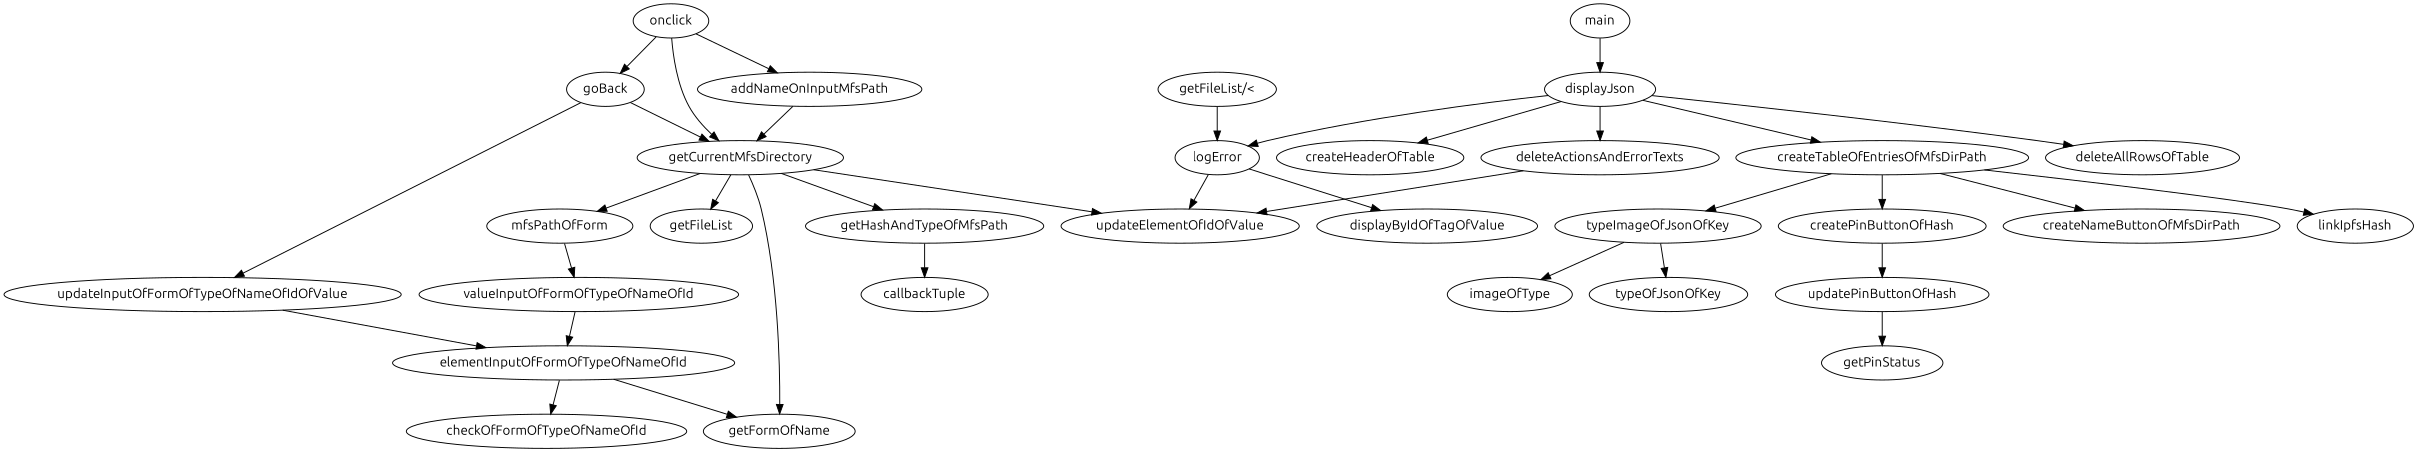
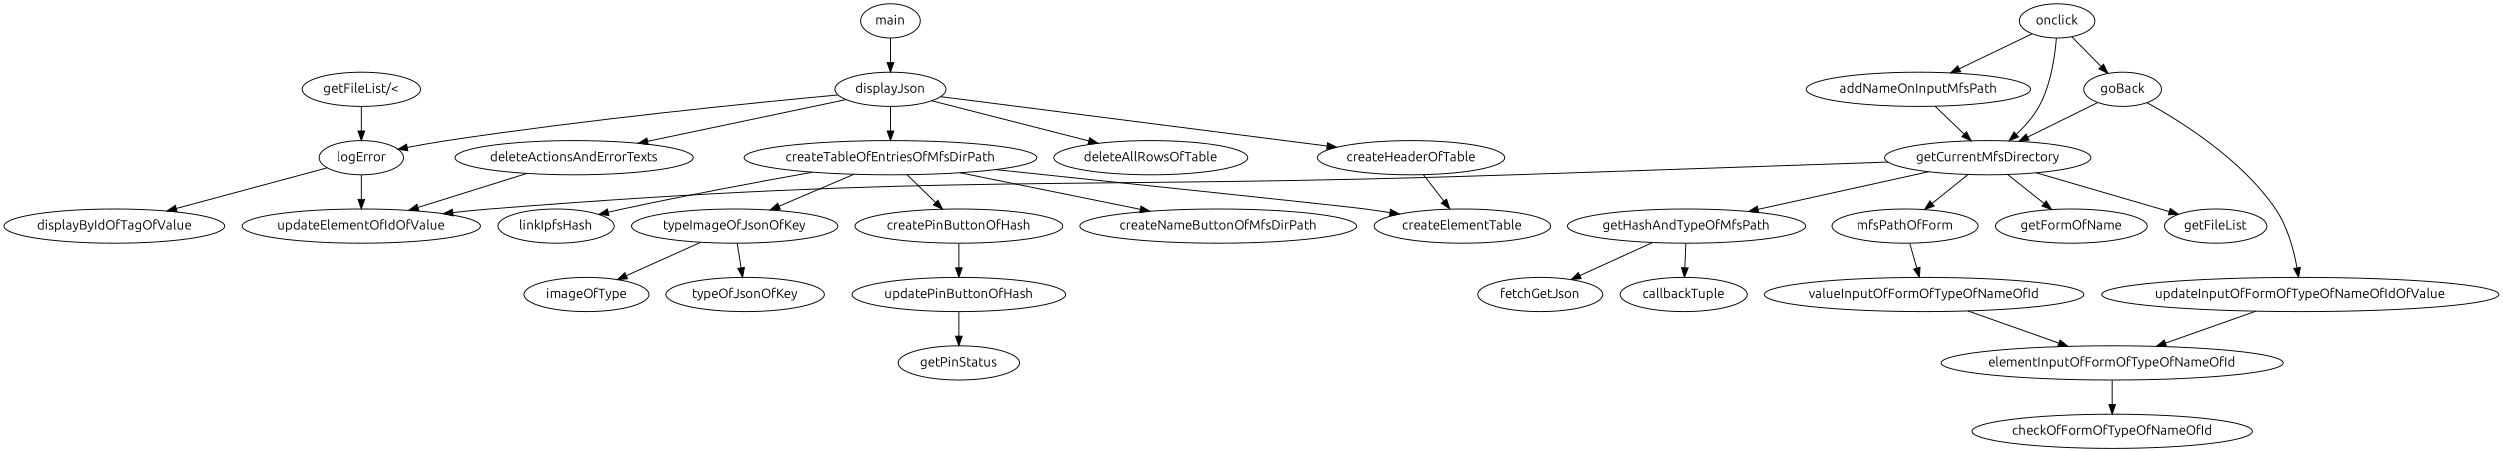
  digraph {
    fontname=Ubuntu
    node [fontname=Ubuntu]
    edge [fontname=Ubuntu]
    addNameOnInputMfsPath
    getCurrentMfsDirectory
    updateElementOfIdOfValue
    getFormOfName
    getFileList
    getHashAndTypeOfMfsPath
    mfsPathOfForm
    callbackTuple
+   fetchGetJson
    valueInputOfFormOfTypeOfNameOfId
    createHeaderOfTable
+   createElementTable
    createPinButtonOfHash
    updatePinButtonOfHash
    getPinStatus
    createTableOfEntriesOfMfsDirPath
    createNameButtonOfMfsDirPath
    linkIpfsHash
    typeImageOfJsonOfKey
    imageOfType
    typeOfJsonOfKey
    deleteActionsAndErrorTexts
    displayJson
    deleteAllRowsOfTable
    logError
    displayByIdOfTagOfValue
    elementInputOfFormOfTypeOfNameOfId
    checkOfFormOfTypeOfNameOfId
    "getFileList/<"
    goBack
    updateInputOfFormOfTypeOfNameOfIdOfValue
    main
    onclick
    addNameOnInputMfsPath -> getCurrentMfsDirectory
    getCurrentMfsDirectory -> updateElementOfIdOfValue
    getCurrentMfsDirectory -> getFormOfName
    getCurrentMfsDirectory -> getFileList
    getCurrentMfsDirectory -> getHashAndTypeOfMfsPath
    getCurrentMfsDirectory -> mfsPathOfForm
    getHashAndTypeOfMfsPath -> callbackTuple
+   getHashAndTypeOfMfsPath -> fetchGetJson
    mfsPathOfForm -> valueInputOfFormOfTypeOfNameOfId
    valueInputOfFormOfTypeOfNameOfId -> elementInputOfFormOfTypeOfNameOfId
+   createHeaderOfTable -> createElementTable
    createPinButtonOfHash -> updatePinButtonOfHash
    updatePinButtonOfHash -> getPinStatus
+   createTableOfEntriesOfMfsDirPath -> createElementTable
    createTableOfEntriesOfMfsDirPath -> createPinButtonOfHash
    createTableOfEntriesOfMfsDirPath -> createNameButtonOfMfsDirPath
    createTableOfEntriesOfMfsDirPath -> linkIpfsHash
    createTableOfEntriesOfMfsDirPath -> typeImageOfJsonOfKey
    typeImageOfJsonOfKey -> imageOfType
    typeImageOfJsonOfKey -> typeOfJsonOfKey
    deleteActionsAndErrorTexts -> updateElementOfIdOfValue
    displayJson -> createHeaderOfTable
    displayJson -> createTableOfEntriesOfMfsDirPath
    displayJson -> deleteActionsAndErrorTexts
    displayJson -> deleteAllRowsOfTable
    displayJson -> logError
    logError -> updateElementOfIdOfValue
    logError -> displayByIdOfTagOfValue
-   elementInputOfFormOfTypeOfNameOfId -> getFormOfName
    elementInputOfFormOfTypeOfNameOfId -> checkOfFormOfTypeOfNameOfId
    "getFileList/<" -> logError
    goBack -> getCurrentMfsDirectory
    goBack -> updateInputOfFormOfTypeOfNameOfIdOfValue
    updateInputOfFormOfTypeOfNameOfIdOfValue -> elementInputOfFormOfTypeOfNameOfId
    main -> displayJson
    onclick -> addNameOnInputMfsPath
    onclick -> getCurrentMfsDirectory
    onclick -> goBack
  }
